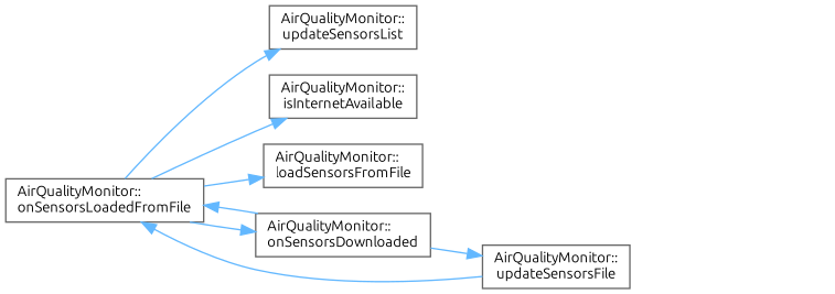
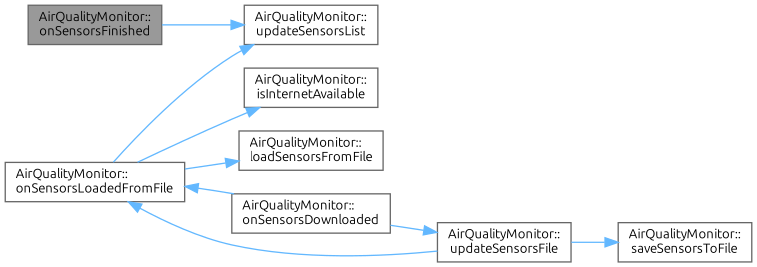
  digraph {
    fontname=Ubuntu
    rankdir=LR
    node [color=grey40 fillcolor=white fontname=Ubuntu fontsize=10 shape=box style=filled]
    edge [color=steelblue1 fontname=Ubuntu fontsize=10 labelfontname=Helvetica labelfontsize=10 style=solid]
+   n1 [color=gray40 fillcolor=grey60 fontcolor=black height=0.2 label="AirQualityMonitor::\lonSensorsFinished" width=0.4]
    n2 [height=0.2 label="AirQualityMonitor::\lupdateSensorsList" width=0.4]
    n3 [height=0.2 label="AirQualityMonitor::\lonSensorsLoadedFromFile" width=0.4]
    n4 [height=0.2 label="AirQualityMonitor::\lisInternetAvailable" width=0.4]
    n5 [height=0.2 label="AirQualityMonitor::\lloadSensorsFromFile" width=0.4]
    n6 [height=0.2 label="AirQualityMonitor::\lonSensorsDownloaded" width=0.4]
    n7 [height=0.2 label="AirQualityMonitor::\lupdateSensorsFile" width=0.4]
+   n8 [height=0.2 label="AirQualityMonitor::\lsaveSensorsToFile" width=0.4]
+   n1 -> n2
    n3 -> n2
    n3 -> n4
    n3 -> n5
-   n3 -> n6
    n6 -> n3
    n6 -> n7
    n7 -> n3
+   n7 -> n8
  }
